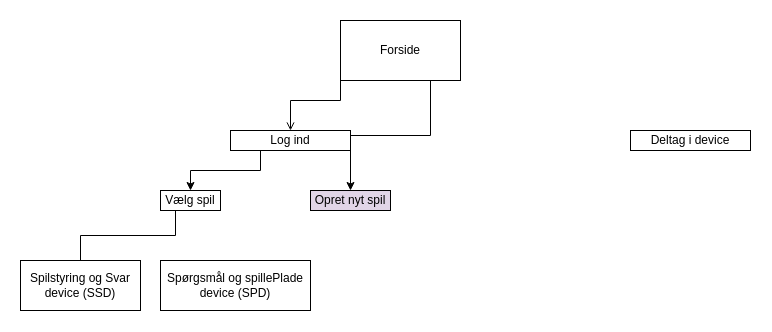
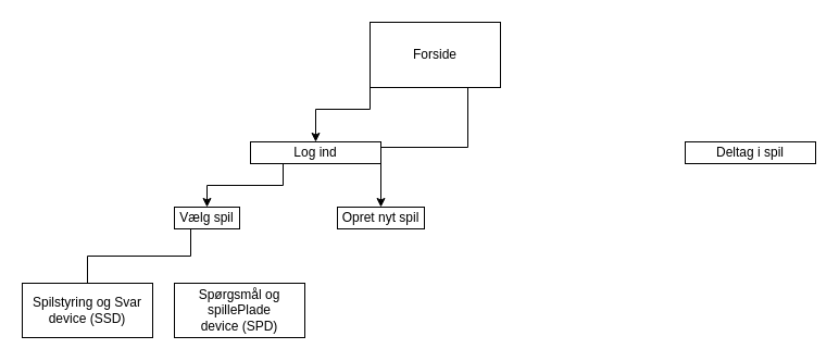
  <mxCell id="0" />
  <mxCell id="1" parent="0" />
- <mxCell id="2" style="edgeStyle=orthogonalEdgeStyle;rounded=0;orthogonalLoop=1;jettySize=auto;html=1;exitX=0;exitY=1;exitDx=0;exitDy=0;entryX=0.5;entryY=0;entryDx=0;entryDy=0;endArrow=open;" edge="1" parent="1" source="4" target="11"><mxGeometry relative="1" as="geometry"><mxPoint x="150" y="140" as="targetPoint" /><Array as="points"><mxPoint x="340" y="100" /><mxPoint x="290" y="100" /></Array></mxGeometry></mxCell>
+ <mxCell id="2" style="edgeStyle=orthogonalEdgeStyle;rounded=0;orthogonalLoop=1;jettySize=auto;html=1;exitX=0;exitY=1;exitDx=0;exitDy=0;entryX=0.5;entryY=0;entryDx=0;entryDy=0;" edge="1" parent="1" source="4" target="11"><mxGeometry relative="1" as="geometry"><mxPoint x="150" y="140" as="targetPoint" /><Array as="points"><mxPoint x="340" y="100" /><mxPoint x="290" y="100" /></Array></mxGeometry></mxCell>
  <mxCell id="3" style="edgeStyle=orthogonalEdgeStyle;rounded=0;orthogonalLoop=1;jettySize=auto;html=1;exitX=0.75;exitY=1;exitDx=0;exitDy=0;" edge="1" parent="1" source="4" target="12"><mxGeometry relative="1" as="geometry" /></mxCell>
  <mxCell id="4" value="&lt;div&gt;Forside&lt;/div&gt;" style="rounded=0;whiteSpace=wrap;html=1;" vertex="1" parent="1"><mxGeometry x="340" y="20" width="120" height="60" as="geometry" /></mxCell>
  <mxCell id="5" style="edgeStyle=orthogonalEdgeStyle;rounded=0;orthogonalLoop=1;jettySize=auto;html=1;exitX=0.25;exitY=1;exitDx=0;exitDy=0;entryX=0.5;entryY=0;entryDx=0;entryDy=0;endArrow=none;" edge="1" parent="1" source="6" target="8"><mxGeometry relative="1" as="geometry" /></mxCell>
  <mxCell id="6" value="Vælg spil" style="rounded=0;whiteSpace=wrap;html=1;" vertex="1" parent="1"><mxGeometry x="160" y="190" width="60" height="20" as="geometry" /></mxCell>
- <mxCell id="7" value="Deltag i device" style="rounded=0;whiteSpace=wrap;html=1;" vertex="1" parent="1"><mxGeometry x="630" y="130" width="120" height="20" as="geometry" /></mxCell>
+ <mxCell id="7" value="Deltag i spil" style="rounded=0;whiteSpace=wrap;html=1;" vertex="1" parent="1"><mxGeometry x="630" y="130" width="120" height="20" as="geometry" /></mxCell>
  <mxCell id="8" value="Spilstyring og Svar device (SSD)" style="whiteSpace=wrap;html=1;" vertex="1" parent="1"><mxGeometry x="20" y="260" width="120" height="50" as="geometry" /></mxCell>
- <mxCell id="9" value="&lt;div&gt;Spørgsmål og spillePlade&lt;br&gt;&lt;/div&gt;&lt;div&gt;device (SPD)&lt;br&gt;&lt;/div&gt;" style="whiteSpace=wrap;html=1;" vertex="1" parent="1"><mxGeometry x="160" y="260" width="150" height="50" as="geometry" /></mxCell>
+ <mxCell id="9" value="&lt;div&gt;Spørgsmål og spillePlade&lt;br&gt;&lt;/div&gt;&lt;div&gt;device (SPD)&lt;br&gt;&lt;/div&gt;" style="whiteSpace=wrap;html=1;" vertex="1" parent="1"><mxGeometry x="160" y="260" width="120" height="50" as="geometry" /></mxCell>
  <mxCell id="10" style="edgeStyle=orthogonalEdgeStyle;rounded=0;orthogonalLoop=1;jettySize=auto;html=1;exitX=0.5;exitY=1;exitDx=0;exitDy=0;entryX=0.5;entryY=0;entryDx=0;entryDy=0;" edge="1" parent="1" source="11" target="6"><mxGeometry relative="1" as="geometry"><Array as="points"><mxPoint x="260" y="150" /><mxPoint x="260" y="170" /><mxPoint x="190" y="170" /></Array></mxGeometry></mxCell>
  <mxCell id="11" value="Log ind" style="rounded=0;whiteSpace=wrap;html=1;" vertex="1" parent="1"><mxGeometry x="230" y="130" width="120" height="20" as="geometry" /></mxCell>
- <mxCell id="12" value="Opret nyt spil" style="rounded=0;whiteSpace=wrap;html=1;fillColor=#e1d5e7;" vertex="1" parent="1"><mxGeometry x="310" y="190" width="80" height="20" as="geometry" /></mxCell>
+ <mxCell id="12" value="Opret nyt spil" style="rounded=0;whiteSpace=wrap;html=1;" vertex="1" parent="1"><mxGeometry x="310" y="190" width="80" height="20" as="geometry" /></mxCell>
